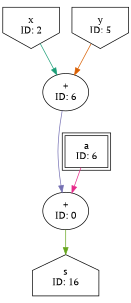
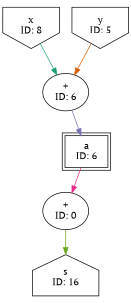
  digraph {
    fontname="PT Serif"
    node [fontname="PT Serif"]
    edge [fontname="PT Serif"]
-   n1 [label="x\nID: 2" shape=invhouse]
+   n1 [label="x\nID: 8" shape=invhouse]
    n2 [label="+\nID: 6"]
    n3 [label="+\nID: 0"]
    n4 [label="y\nID: 5" shape=invhouse]
    n5 [label="s\nID: 16" shape=house]
    n6 [label="a\nID: 6" peripheries=2 shape=box]
    n1 -> n2 [color="/dark28/1" photon_data="EDGE,SrcNode:2,SrcNodePort:data"]
-   n2 -> n3 [color="/dark28/3" photon_data="EDGE,SrcNode:7,SrcNodePort:result"]
+   n2 -> n6 [color="/dark28/3" photon_data="EDGE,SrcNode:7,SrcNodePort:result"]
    n3 -> n5 [color="/dark28/5" photon_data="EDGE,SrcNode:8,SrcNodePort:result"]
    n4 -> n2 [color="/dark28/2" photon_data="EDGE,SrcNode:5,SrcNodePort:data"]
    n6 -> n3 [color="/dark28/4" photon_data="EDGE,SrcNode:6,SrcNodePort:a"]
  }
